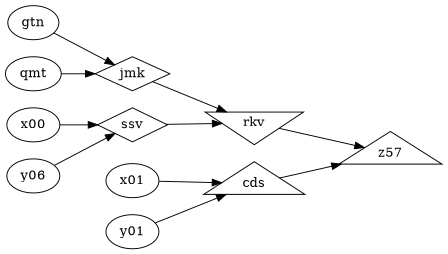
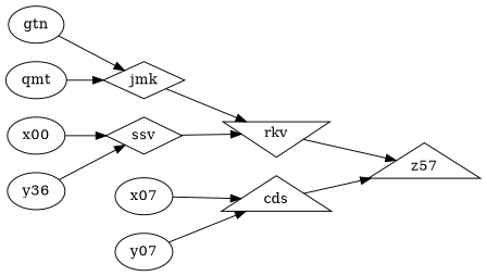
  digraph {
    rankdir=LR
    splines=true
    cds [shape=triangle]
    n2 [label=z57 shape=triangle]
-   x07 [label=x01]
-   y07 [label=y01]
+   x07
+   y07
    jmk [shape=diamond]
    rkv [shape=invtriangle]
    gtn
    qmt
    ssv [shape=diamond]
    n10 [label=x00]
-   y06
+   y06 [label=y36]
    cds -> n2
    x07 -> cds
    y07 -> cds
    jmk -> rkv
    rkv -> n2
    gtn -> jmk
    qmt -> jmk
    ssv -> rkv
    n10 -> ssv
    y06 -> ssv
  }
